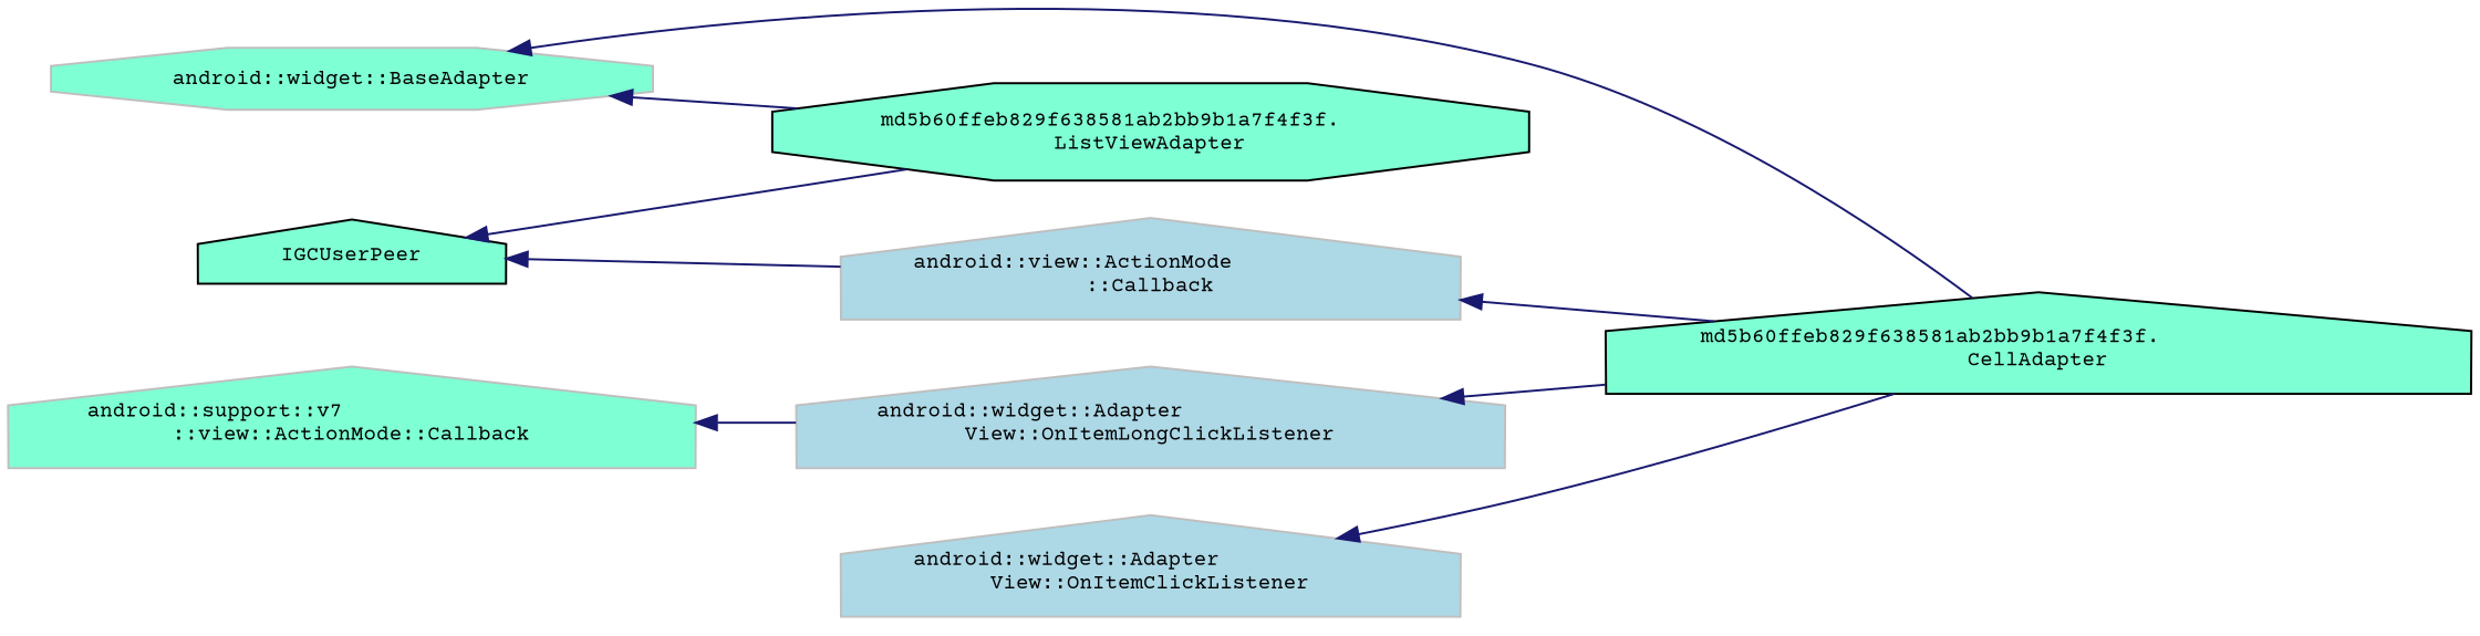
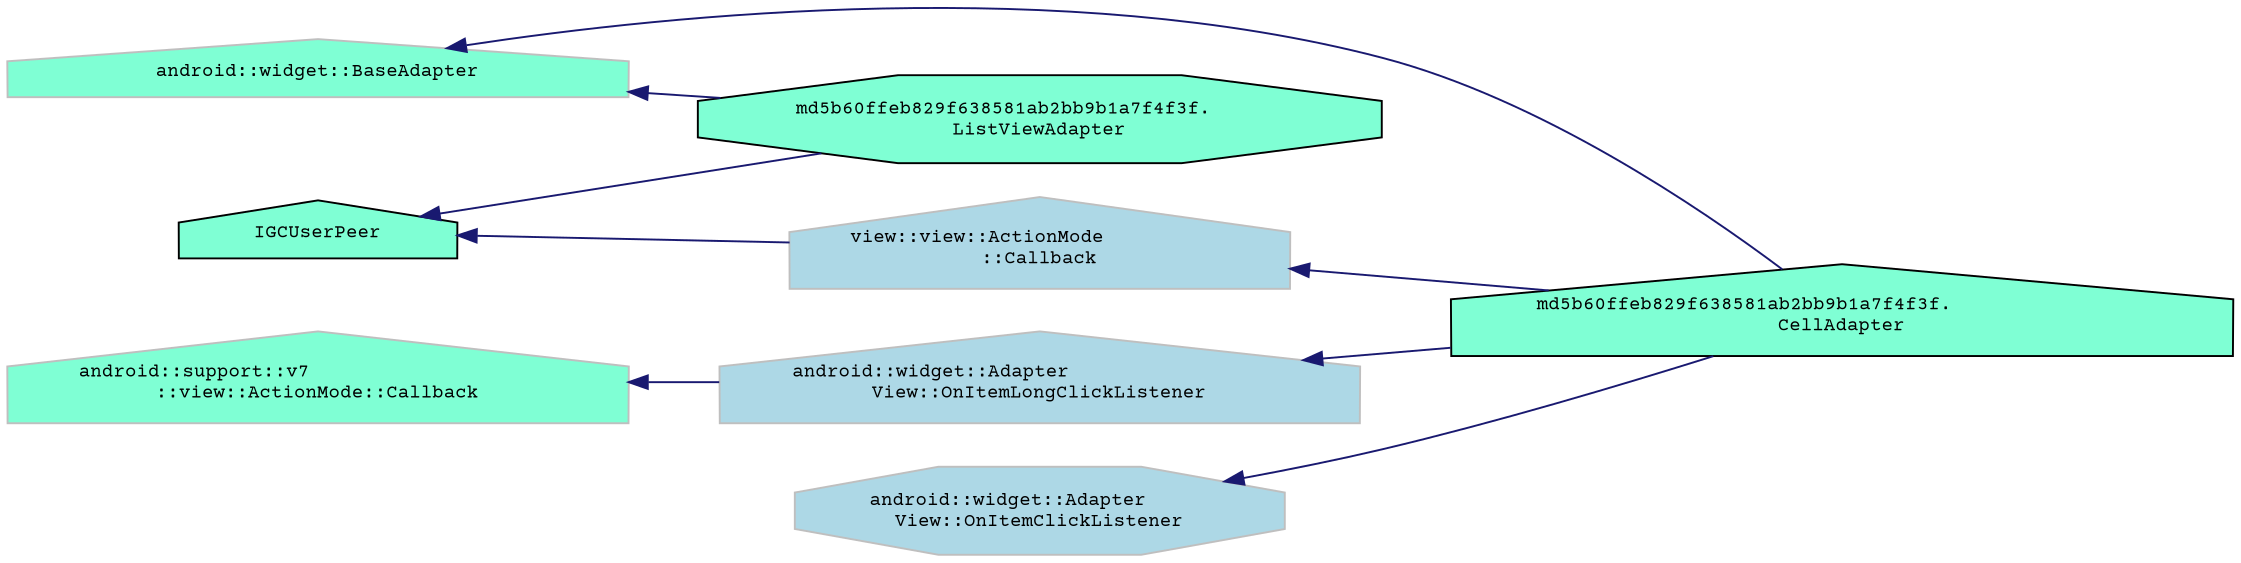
  digraph {
    fontname="Courier Prime"
    rankdir=LR
    node [color=grey75 fillcolor=aquamarine fontname="Courier Prime" fontsize=10 shape=house style=filled]
    edge [color=midnightblue dir=back fontname="Courier Prime" fontsize=10 labelfontname=Helvetica labelfontsize=10 style=solid]
    n1 [color=black fontcolor=black height=0.2 label="md5b60ffeb829f638581ab2bb9b1a7f4f3f.\lListViewAdapter" shape=octagon width=0.4]
    n2 [color=black height=0.2 label="md5b60ffeb829f638581ab2bb9b1a7f4f3f.\lCellAdapter" width=0.4]
-   n3 [height=0.2 label="android::widget::BaseAdapter" shape=octagon width=0.4]
+   n3 [height=0.2 label="android::widget::BaseAdapter" width=0.4]
    n4 [color=black height=0.2 label=IGCUserPeer width=0.4]
-   n5 [fillcolor=lightblue height=0.2 label="android::view::ActionMode\l::Callback" width=0.4]
+   n5 [fillcolor=lightblue height=0.2 label="view::view::ActionMode\l::Callback" width=0.4]
    n6 [fillcolor=lightblue height=0.2 label="android::widget::Adapter\lView::OnItemLongClickListener" width=0.4]
-   n7 [fillcolor=lightblue height=0.2 label="android::widget::Adapter\lView::OnItemClickListener" width=0.4]
+   n7 [fillcolor=lightblue height=0.2 label="android::widget::Adapter\lView::OnItemClickListener" shape=octagon width=0.4]
    n8 [height=0.2 label="android::support::v7\l::view::ActionMode::Callback" width=0.4]
    n3 -> n1
    n3 -> n2
    n4 -> n1
    n4 -> n5
    n5 -> n2
    n6 -> n2
    n7 -> n2
    n8 -> n6
  }
